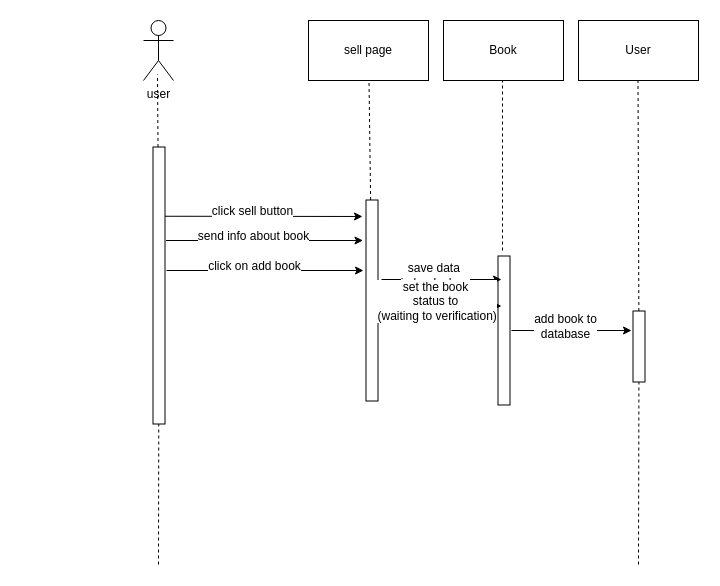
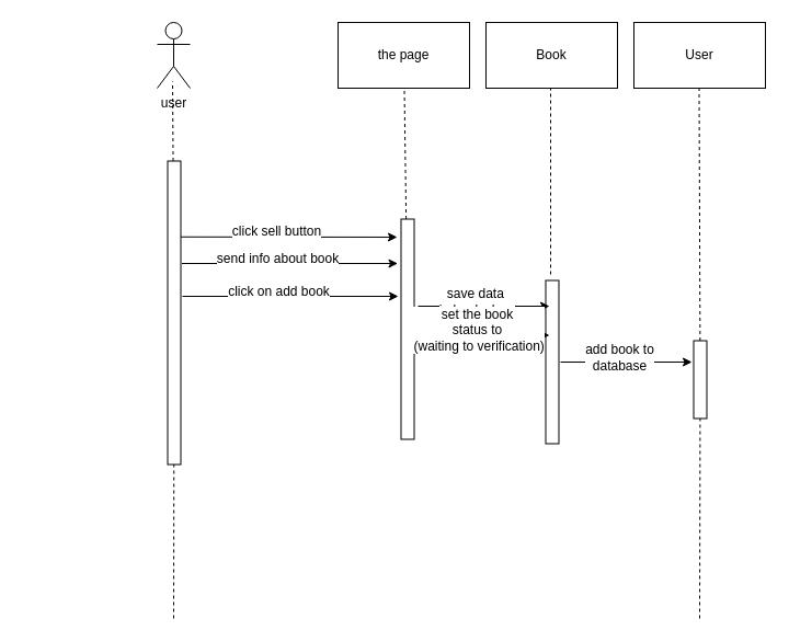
  <mxCell id="0" />
  <mxCell id="1" parent="0" />
  <mxCell id="2" value="user" style="shape=umlActor;verticalLabelPosition=bottom;labelBackgroundColor=#ffffff;verticalAlign=top;html=1;outlineConnect=0;" parent="1" vertex="1"><mxGeometry x="143" y="20" width="30" height="60" as="geometry" /></mxCell>
  <mxCell id="3" value="" style="endArrow=none;dashed=1;html=1;" parent="1" source="9" edge="1"><mxGeometry width="50" height="50" relative="1" as="geometry"><mxPoint x="157" y="550" as="sourcePoint" /><mxPoint x="157" y="74" as="targetPoint" /></mxGeometry></mxCell>
  <mxCell id="4" value="User" style="rounded=0;whiteSpace=wrap;html=1;" parent="1" vertex="1"><mxGeometry x="578" y="20" width="120" height="60" as="geometry" /></mxCell>
  <mxCell id="5" value="" style="endArrow=none;dashed=1;html=1;" parent="1" edge="1" source="26"><mxGeometry width="50" height="50" relative="1" as="geometry"><mxPoint x="638" y="564" as="sourcePoint" /><mxPoint x="637.5" y="80" as="targetPoint" /></mxGeometry></mxCell>
  <mxCell id="6" value="" style="endArrow=none;dashed=1;html=1;" parent="1" source="11" edge="1"><mxGeometry width="50" height="50" relative="1" as="geometry"><mxPoint x="368" y="550" as="sourcePoint" /><mxPoint x="368.5" y="80" as="targetPoint" /></mxGeometry></mxCell>
  <mxCell id="7" value="" style="endArrow=classic;html=1;entryX=0.918;entryY=-0.292;entryDx=0;entryDy=0;entryPerimeter=0;exitX=0.75;exitY=1;exitDx=0;exitDy=0;" parent="1" edge="1" target="11" source="9"><mxGeometry width="50" height="50" relative="1" as="geometry"><mxPoint x="158" y="214" as="sourcePoint" /><mxPoint x="451" y="214" as="targetPoint" /></mxGeometry></mxCell>
  <mxCell id="8" value="click sell button&lt;br&gt;" style="text;html=1;resizable=0;points=[];align=center;verticalAlign=middle;labelBackgroundColor=#ffffff;" parent="7" vertex="1" connectable="0"><mxGeometry x="-0.118" y="5" relative="1" as="geometry"><mxPoint as="offset" /></mxGeometry></mxCell>
  <mxCell id="9" value="" style="rounded=0;whiteSpace=wrap;html=1;rotation=-90;" parent="1" vertex="1"><mxGeometry x="20" y="279" width="277" height="12" as="geometry" /></mxCell>
  <mxCell id="10" value="" style="endArrow=none;dashed=1;html=1;" parent="1" target="9" edge="1"><mxGeometry width="50" height="50" relative="1" as="geometry"><mxPoint x="158" y="564" as="sourcePoint" /><mxPoint x="157" y="74" as="targetPoint" /></mxGeometry></mxCell>
  <mxCell id="11" value="" style="rounded=0;whiteSpace=wrap;html=1;rotation=-90;" parent="1" vertex="1"><mxGeometry x="271" y="294" width="201" height="12" as="geometry" /></mxCell>
- <mxCell id="12" value="sell page" style="rounded=0;whiteSpace=wrap;html=1;" parent="1" vertex="1"><mxGeometry x="308" y="20" width="120" height="60" as="geometry" /></mxCell>
+ <mxCell id="12" value="the page" style="rounded=0;whiteSpace=wrap;html=1;" parent="1" vertex="1"><mxGeometry x="308" y="20" width="120" height="60" as="geometry" /></mxCell>
  <mxCell id="13" value="" style="endArrow=classic;html=1;entryX=0.918;entryY=-0.292;entryDx=0;entryDy=0;entryPerimeter=0;exitX=0.75;exitY=1;exitDx=0;exitDy=0;" edge="1" parent="1"><mxGeometry width="50" height="50" relative="1" as="geometry"><mxPoint x="165.5" y="240" as="sourcePoint" /><mxPoint x="362.5" y="240" as="targetPoint" /></mxGeometry></mxCell>
  <mxCell id="14" value="send info about book&lt;br&gt;" style="text;html=1;resizable=0;points=[];align=center;verticalAlign=middle;labelBackgroundColor=#ffffff;" vertex="1" connectable="0" parent="13"><mxGeometry x="-0.118" y="5" relative="1" as="geometry"><mxPoint as="offset" /></mxGeometry></mxCell>
  <mxCell id="15" value="Book" style="rounded=0;whiteSpace=wrap;html=1;" vertex="1" parent="1"><mxGeometry x="443" y="20" width="120" height="60" as="geometry" /></mxCell>
  <mxCell id="16" value="" style="endArrow=none;dashed=1;html=1;" edge="1" parent="1"><mxGeometry width="50" height="50" relative="1" as="geometry"><mxPoint x="502" y="250" as="sourcePoint" /><mxPoint x="502" y="80" as="targetPoint" /></mxGeometry></mxCell>
  <mxCell id="17" value="" style="rounded=0;whiteSpace=wrap;html=1;rotation=-90;" vertex="1" parent="1"><mxGeometry x="429" y="324" width="149" height="12" as="geometry" /></mxCell>
  <mxCell id="18" value="" style="endArrow=classic;html=1;entryX=0.918;entryY=-0.292;entryDx=0;entryDy=0;entryPerimeter=0;exitX=0.75;exitY=1;exitDx=0;exitDy=0;" edge="1" parent="1"><mxGeometry width="50" height="50" relative="1" as="geometry"><mxPoint x="166" y="270" as="sourcePoint" /><mxPoint x="363" y="270" as="targetPoint" /></mxGeometry></mxCell>
  <mxCell id="19" value="click on add book" style="text;html=1;resizable=0;points=[];align=center;verticalAlign=middle;labelBackgroundColor=#ffffff;" vertex="1" connectable="0" parent="18"><mxGeometry x="-0.118" y="5" relative="1" as="geometry"><mxPoint as="offset" /></mxGeometry></mxCell>
  <mxCell id="20" value="" style="endArrow=classic;html=1;exitX=0.75;exitY=1;exitDx=0;exitDy=0;" edge="1" parent="1"><mxGeometry width="50" height="50" relative="1" as="geometry"><mxPoint x="381" y="279" as="sourcePoint" /><mxPoint x="501" y="279" as="targetPoint" /></mxGeometry></mxCell>
  <mxCell id="21" value="save data&amp;nbsp;&lt;br&gt;in book class&lt;br&gt;" style="text;html=1;resizable=0;points=[];align=center;verticalAlign=middle;labelBackgroundColor=#ffffff;" vertex="1" connectable="0" parent="20"><mxGeometry x="-0.118" y="5" relative="1" as="geometry"><mxPoint as="offset" /></mxGeometry></mxCell>
  <mxCell id="22" value="" style="endArrow=classic;html=1;exitX=0.75;exitY=1;exitDx=0;exitDy=0;" edge="1" parent="1"><mxGeometry width="50" height="50" relative="1" as="geometry"><mxPoint x="381" y="305.5" as="sourcePoint" /><mxPoint x="501" y="305.5" as="targetPoint" /></mxGeometry></mxCell>
  <mxCell id="23" value="set the book&lt;br&gt;status to&lt;br&gt;&amp;nbsp;(waiting to verification)&lt;br&gt;" style="text;html=1;resizable=0;points=[];align=center;verticalAlign=middle;labelBackgroundColor=#ffffff;" vertex="1" connectable="0" parent="22"><mxGeometry x="-0.118" y="5" relative="1" as="geometry"><mxPoint as="offset" /></mxGeometry></mxCell>
  <mxCell id="24" value="" style="endArrow=classic;html=1;exitX=0.75;exitY=1;exitDx=0;exitDy=0;" edge="1" parent="1"><mxGeometry width="50" height="50" relative="1" as="geometry"><mxPoint x="511" y="330" as="sourcePoint" /><mxPoint x="631" y="330" as="targetPoint" /></mxGeometry></mxCell>
  <mxCell id="25" value="add book to&lt;br&gt;database&lt;br&gt;" style="text;html=1;resizable=0;points=[];align=center;verticalAlign=middle;labelBackgroundColor=#ffffff;" vertex="1" connectable="0" parent="24"><mxGeometry x="-0.118" y="5" relative="1" as="geometry"><mxPoint as="offset" /></mxGeometry></mxCell>
  <mxCell id="26" value="" style="rounded=0;whiteSpace=wrap;html=1;rotation=-90;" vertex="1" parent="1"><mxGeometry x="603" y="340" width="71" height="12" as="geometry" /></mxCell>
  <mxCell id="27" value="" style="endArrow=none;dashed=1;html=1;" edge="1" parent="1" target="26"><mxGeometry width="50" height="50" relative="1" as="geometry"><mxPoint x="638" y="564" as="sourcePoint" /><mxPoint x="637.5" y="80" as="targetPoint" /></mxGeometry></mxCell>
